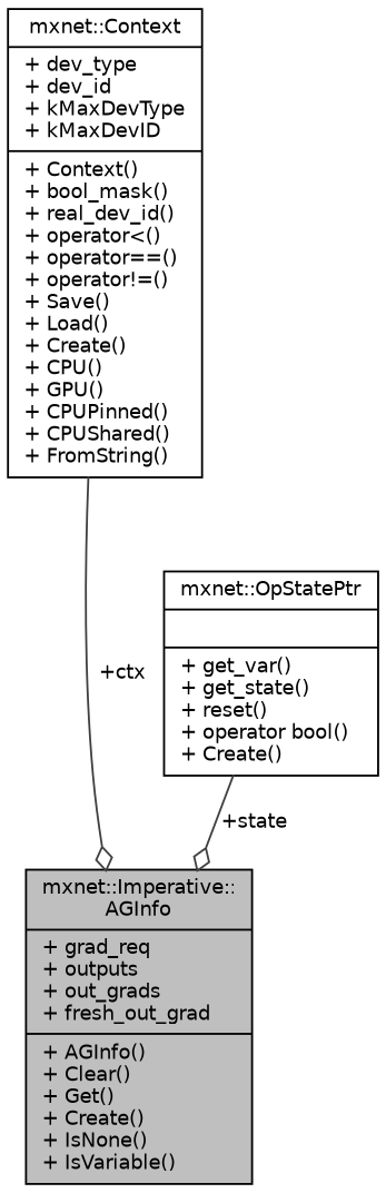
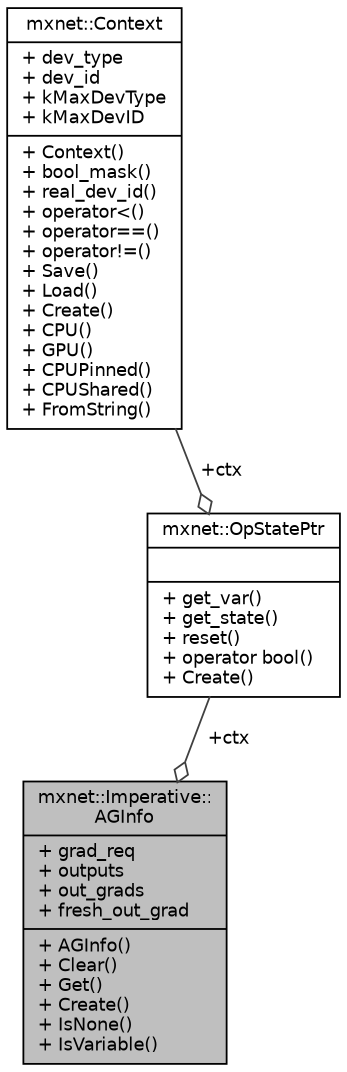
  digraph {
    node [color=black fillcolor=white fontname=Helvetica fontsize=10 shape=record style=filled]
    edge [arrowhead=odiamond color=grey25 fontname=Helvetica fontsize=10 labelfontname=Helvetica labelfontsize=10 style=solid]
    n1 [fillcolor=grey75 fontcolor=black height=0.2 label="{mxnet::Imperative::\lAGInfo\n|+ grad_req\l+ outputs\l+ out_grads\l+ fresh_out_grad\l|+ AGInfo()\l+ Clear()\l+ Get()\l+ Create()\l+ IsNone()\l+ IsVariable()\l}" width=0.4]
    n2 [height=0.2 label="{mxnet::OpStatePtr\n||+ get_var()\l+ get_state()\l+ reset()\l+ operator bool()\l+ Create()\l}" width=0.4]
    n3 [height=0.2 label="{mxnet::Context\n|+ dev_type\l+ dev_id\l+ kMaxDevType\l+ kMaxDevID\l|+ Context()\l+ bool_mask()\l+ real_dev_id()\l+ operator\<()\l+ operator==()\l+ operator!=()\l+ Save()\l+ Load()\l+ Create()\l+ CPU()\l+ GPU()\l+ CPUPinned()\l+ CPUShared()\l+ FromString()\l}" width=0.4]
-   n2 -> n1 [label=" +state"]
-   n3 -> n1 [label=" +ctx"]
+   n2 -> n1 [label=" +ctx"]
+   n3 -> n2 [label=" +ctx"]
  }
